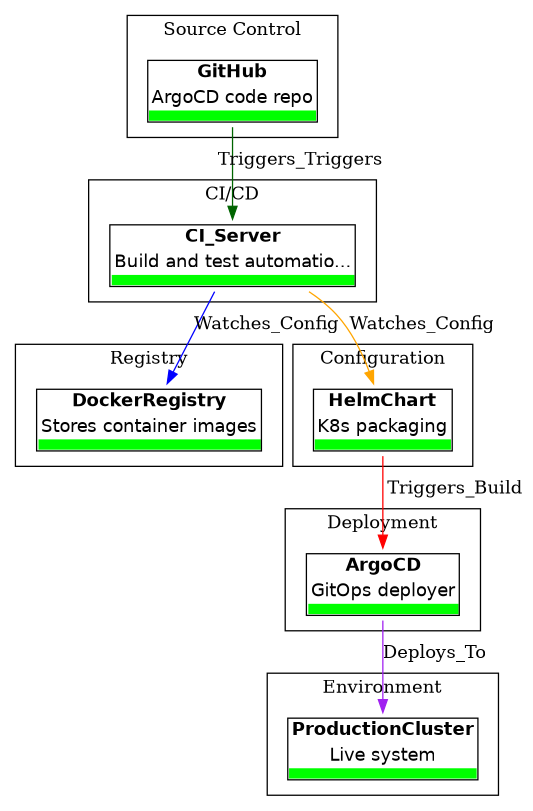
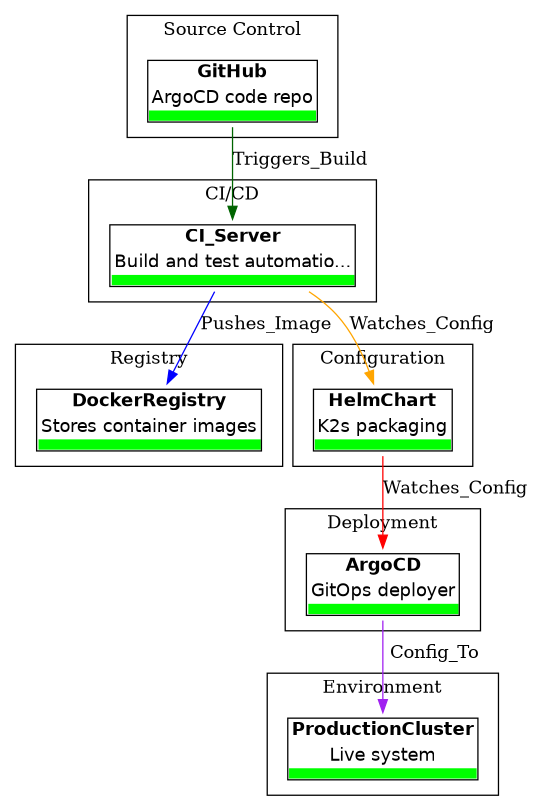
  digraph {
    rankdir=TB
    node [fontname=Helvetica shape=plaintext]
    n1 [label=<       <TABLE BORDER="1" CELLBORDER="0" CELLSPACING="0">         <TR><TD><B>GitHub</B></TD></TR>         <TR><TD>ArgoCD code repo</TD></TR>         <TR><TD BGCOLOR="green" HEIGHT="8"></TD></TR>       </TABLE>     >]
    n2 [label=<       <TABLE BORDER="1" CELLBORDER="0" CELLSPACING="0">         <TR><TD><B>ProductionCluster</B></TD></TR>         <TR><TD>Live system</TD></TR>         <TR><TD BGCOLOR="green" HEIGHT="8"></TD></TR>       </TABLE>     >]
    n3 [label=<       <TABLE BORDER="1" CELLBORDER="0" CELLSPACING="0">         <TR><TD><B>CI_Server</B></TD></TR>         <TR><TD>Build and test automatio...</TD></TR>         <TR><TD BGCOLOR="green" HEIGHT="8"></TD></TR>       </TABLE>     >]
    n4 [label=<       <TABLE BORDER="1" CELLBORDER="0" CELLSPACING="0">         <TR><TD><B>DockerRegistry</B></TD></TR>         <TR><TD>Stores container images</TD></TR>         <TR><TD BGCOLOR="green" HEIGHT="8"></TD></TR>       </TABLE>     >]
-   n5 [label=<       <TABLE BORDER="1" CELLBORDER="0" CELLSPACING="0">         <TR><TD><B>HelmChart</B></TD></TR>         <TR><TD>K8s packaging</TD></TR>         <TR><TD BGCOLOR="green" HEIGHT="8"></TD></TR>       </TABLE>     >]
+   n5 [label=<       <TABLE BORDER="1" CELLBORDER="0" CELLSPACING="0">         <TR><TD><B>HelmChart</B></TD></TR>         <TR><TD>K2s packaging</TD></TR>         <TR><TD BGCOLOR="green" HEIGHT="8"></TD></TR>       </TABLE>     >]
    n6 [label=<       <TABLE BORDER="1" CELLBORDER="0" CELLSPACING="0">         <TR><TD><B>ArgoCD</B></TD></TR>         <TR><TD>GitOps deployer</TD></TR>         <TR><TD BGCOLOR="green" HEIGHT="8"></TD></TR>       </TABLE>     >]
    subgraph cluster_1 {
      label="Source Control"
      n1
    }
    subgraph cluster_2 {
      label=Environment
      n2
    }
    subgraph cluster_3 {
      label="CI/CD"
      n3
    }
    subgraph cluster_4 {
      label=Registry
      n4
    }
    subgraph cluster_5 {
      label=Configuration
      n5
    }
    subgraph cluster_6 {
      label=Deployment
      n6
    }
-   n1 -> n3 [color=darkgreen label=Triggers_Triggers]
-   n3 -> n4 [color=blue label=Watches_Config]
+   n1 -> n3 [color=darkgreen label=Triggers_Build]
+   n3 -> n4 [color=blue label=Pushes_Image]
    n3 -> n5 [color=orange label=Watches_Config]
-   n5 -> n6 [color=red label=Triggers_Build]
-   n6 -> n2 [color=purple label=Deploys_To]
+   n5 -> n6 [color=red label=Watches_Config]
+   n6 -> n2 [color=purple label=Config_To]
  }
